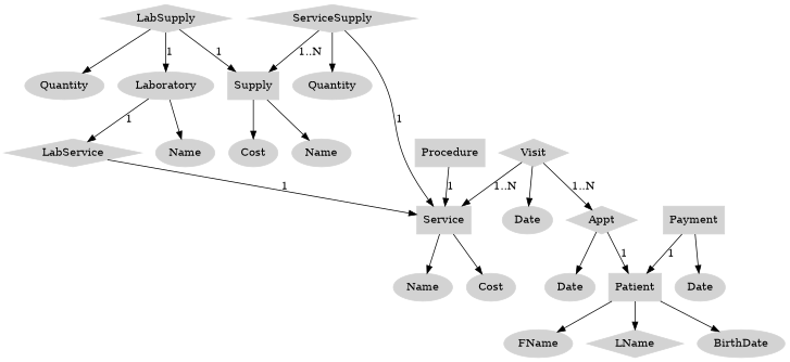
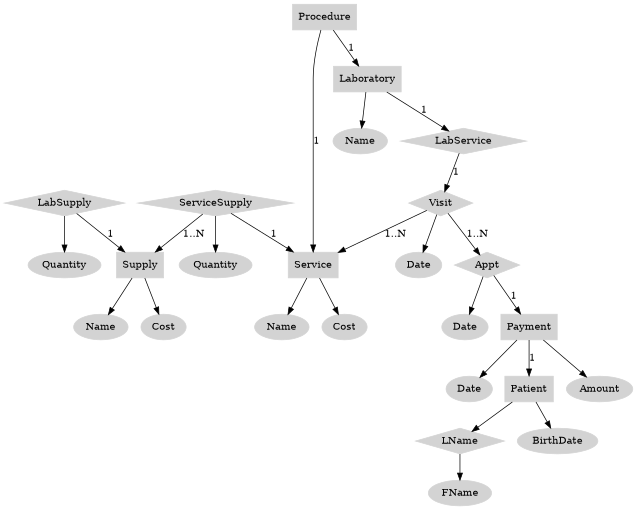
  digraph {
    node [color=lightgrey shape=ellipse style=filled]
    n1 [label=Quantity]
    n2 [label=Quantity]
    n3 [label=Name]
    n4 [label=Name]
    n5 [label=Name]
    n6 [label=Cost]
    n7 [label=Cost]
    n8 [label=Date]
    n9 [label=Date]
    n10 [label=Date]
    Visit [shape=diamond]
    Appt [shape=diamond]
    Service [shape=box]
    Patient [shape=box]
    ServiceSupply [shape=diamond]
    Supply [shape=box]
    LabService [shape=diamond]
-   Laboratory
+   Laboratory [shape=box]
    LabSupply [shape=diamond]
    FName
    LName [shape=diamond]
    BirthDate
    Payment [shape=box]
+   Amount
    Procedure [shape=box]
    subgraph sub_1 {
      n1
      n2
    }
    subgraph sub_2 {
      n3
      n4
      n5
    }
    subgraph sub_3 {
      n6
      n7
    }
    subgraph sub_4 {
      n8
      n9
      n10
    }
    Visit -> n8
    Visit -> Appt [label="1..N"]
    Visit -> Service [label="1..N"]
    Appt -> n10
-   Appt -> Patient [label=1]
+   Appt -> Payment [label=1]
    Service -> n3
    Service -> n6
-   Patient -> FName
+   LName -> FName
    Patient -> LName
    Patient -> BirthDate
    ServiceSupply -> n2
    ServiceSupply -> Service [label=1]
    ServiceSupply -> Supply [label="1..N"]
    Supply -> n4
    Supply -> n7
-   LabService -> Service [label=1]
+   LabService -> Visit [label=1]
    Laboratory -> n5
    Laboratory -> LabService [label=1]
    LabSupply -> n1
    LabSupply -> Supply [label=1]
-   LabSupply -> Laboratory [label=1]
+   Procedure -> Laboratory [label=1]
    Payment -> n9
    Payment -> Patient [label=1]
+   Payment -> Amount
    Procedure -> Service [label=1]
  }
